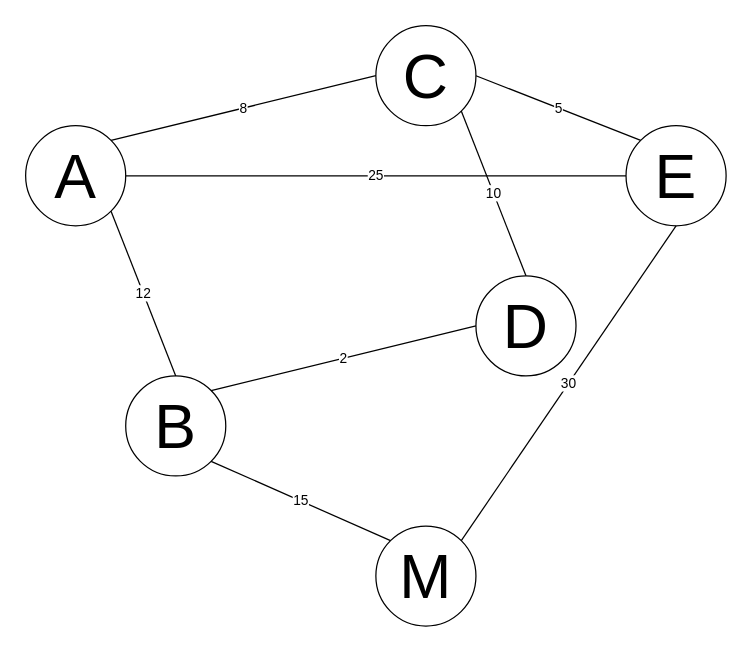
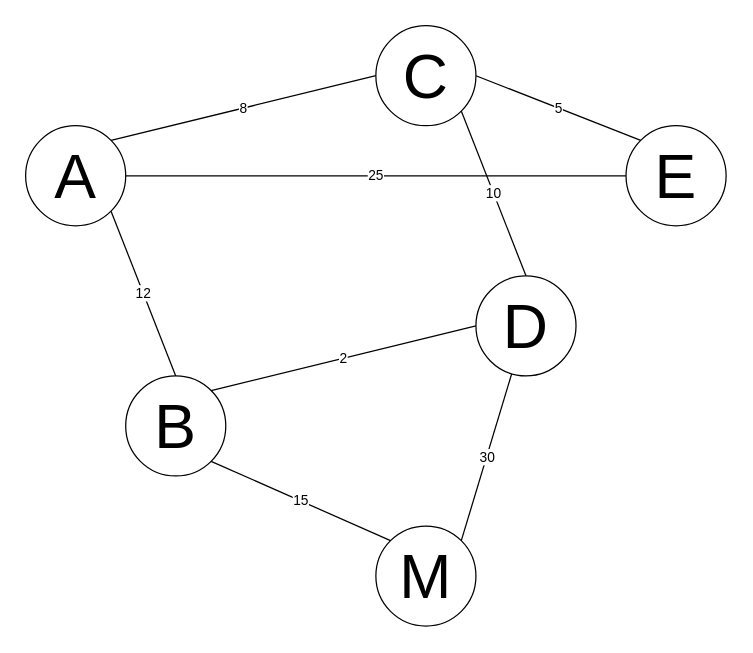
  <mxCell id="0" />
  <mxCell id="1" parent="0" />
  <mxCell id="2" value="&lt;font style=&quot;font-size: 50px&quot;&gt;A&lt;/font&gt;" style="ellipse;whiteSpace=wrap;html=1;aspect=fixed;" vertex="1" parent="1"><mxGeometry x="20" y="100" width="80" height="80" as="geometry" /></mxCell>
  <mxCell id="3" value="&lt;font style=&quot;font-size: 50px&quot;&gt;C&lt;/font&gt;" style="ellipse;whiteSpace=wrap;html=1;aspect=fixed;" vertex="1" parent="1"><mxGeometry x="300" y="20" width="80" height="80" as="geometry" /></mxCell>
  <mxCell id="4" value="&lt;span style=&quot;font-size: 50px&quot;&gt;B&lt;/span&gt;" style="ellipse;whiteSpace=wrap;html=1;aspect=fixed;" vertex="1" parent="1"><mxGeometry x="100" y="300" width="80" height="80" as="geometry" /></mxCell>
  <mxCell id="5" value="&lt;font style=&quot;font-size: 50px&quot;&gt;D&lt;/font&gt;" style="ellipse;whiteSpace=wrap;html=1;aspect=fixed;" vertex="1" parent="1"><mxGeometry x="380" y="220" width="80" height="80" as="geometry" /></mxCell>
  <mxCell id="6" value="&lt;font style=&quot;font-size: 50px&quot;&gt;E&lt;/font&gt;" style="ellipse;whiteSpace=wrap;html=1;aspect=fixed;" vertex="1" parent="1"><mxGeometry x="500" y="100" width="80" height="80" as="geometry" /></mxCell>
  <mxCell id="7" value="&lt;font style=&quot;font-size: 50px&quot;&gt;M&lt;/font&gt;" style="ellipse;whiteSpace=wrap;html=1;aspect=fixed;" vertex="1" parent="1"><mxGeometry x="300" y="420" width="80" height="80" as="geometry" /></mxCell>
  <mxCell id="8" value="12" style="endArrow=none;html=1;entryX=1;entryY=1;entryDx=0;entryDy=0;exitX=0.5;exitY=0;exitDx=0;exitDy=0;" edge="1" parent="1" source="4" target="2"><mxGeometry width="50" height="50" relative="1" as="geometry"><mxPoint x="-20" y="310" as="sourcePoint" /><mxPoint x="30" y="260" as="targetPoint" /></mxGeometry></mxCell>
  <mxCell id="9" value="8" style="endArrow=none;html=1;exitX=1;exitY=0;exitDx=0;exitDy=0;entryX=0;entryY=0.5;entryDx=0;entryDy=0;" edge="1" parent="1" source="2" target="3"><mxGeometry width="50" height="50" relative="1" as="geometry"><mxPoint x="250" y="210" as="sourcePoint" /><mxPoint x="300" y="160" as="targetPoint" /></mxGeometry></mxCell>
  <mxCell id="10" value="2" style="endArrow=none;html=1;exitX=1;exitY=0;exitDx=0;exitDy=0;entryX=0;entryY=0.5;entryDx=0;entryDy=0;" edge="1" parent="1" source="4" target="5"><mxGeometry width="50" height="50" relative="1" as="geometry"><mxPoint x="220" y="230" as="sourcePoint" /><mxPoint x="270" y="180" as="targetPoint" /></mxGeometry></mxCell>
  <mxCell id="11" value="10" style="endArrow=none;html=1;entryX=1;entryY=1;entryDx=0;entryDy=0;exitX=0.5;exitY=0;exitDx=0;exitDy=0;" edge="1" parent="1" source="5" target="3"><mxGeometry width="50" height="50" relative="1" as="geometry"><mxPoint x="180" y="260" as="sourcePoint" /><mxPoint x="230" y="210" as="targetPoint" /></mxGeometry></mxCell>
  <mxCell id="12" value="5" style="endArrow=none;html=1;exitX=1;exitY=0.5;exitDx=0;exitDy=0;entryX=0;entryY=0;entryDx=0;entryDy=0;" edge="1" parent="1" source="3" target="6"><mxGeometry width="50" height="50" relative="1" as="geometry"><mxPoint x="430" y="100" as="sourcePoint" /><mxPoint x="480" y="50" as="targetPoint" /></mxGeometry></mxCell>
- <mxCell id="13" value="30" style="endArrow=none;html=1;entryX=0.5;entryY=1;entryDx=0;entryDy=0;exitX=1;exitY=0;exitDx=0;exitDy=0;" edge="1" parent="1" source="7" target="6"><mxGeometry width="50" height="50" relative="1" as="geometry"><mxPoint x="490" y="410" as="sourcePoint" /><mxPoint x="540" y="360" as="targetPoint" /></mxGeometry></mxCell>
+ <mxCell id="13" value="30" style="endArrow=none;html=1;exitX=1;exitY=0;exitDx=0;exitDy=0;" edge="1" parent="1" source="7" target="5"><mxGeometry width="50" height="50" relative="1" as="geometry"><mxPoint x="490" y="410" as="sourcePoint" /><mxPoint x="540" y="360" as="targetPoint" /></mxGeometry></mxCell>
  <mxCell id="14" value="15" style="endArrow=none;html=1;entryX=1;entryY=1;entryDx=0;entryDy=0;exitX=0;exitY=0;exitDx=0;exitDy=0;" edge="1" parent="1" source="7" target="4"><mxGeometry width="50" height="50" relative="1" as="geometry"><mxPoint x="160" y="480" as="sourcePoint" /><mxPoint x="210" y="430" as="targetPoint" /></mxGeometry></mxCell>
  <mxCell id="15" value="25" style="endArrow=none;html=1;exitX=1;exitY=0.5;exitDx=0;exitDy=0;entryX=0;entryY=0.5;entryDx=0;entryDy=0;" edge="1" parent="1" source="2" target="6"><mxGeometry width="50" height="50" relative="1" as="geometry"><mxPoint x="190" y="250" as="sourcePoint" /><mxPoint x="240" y="200" as="targetPoint" /></mxGeometry></mxCell>
